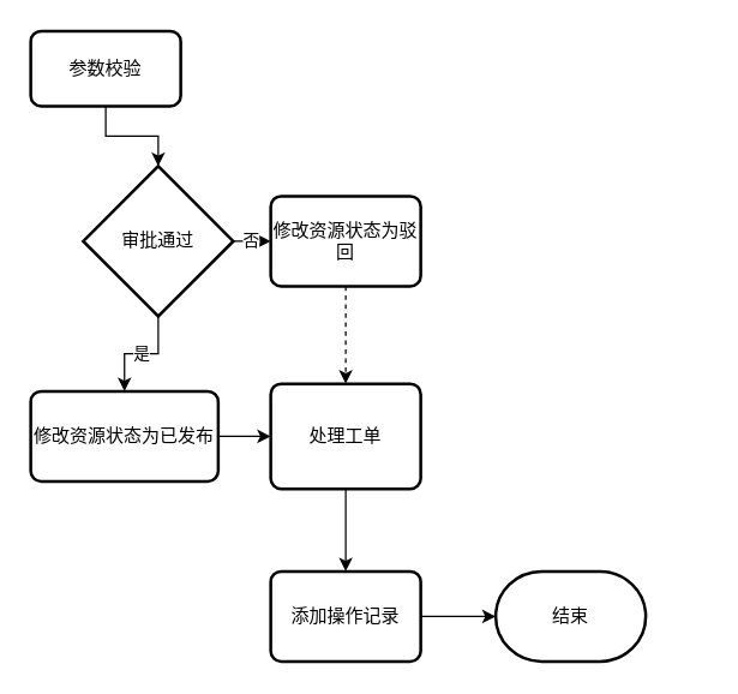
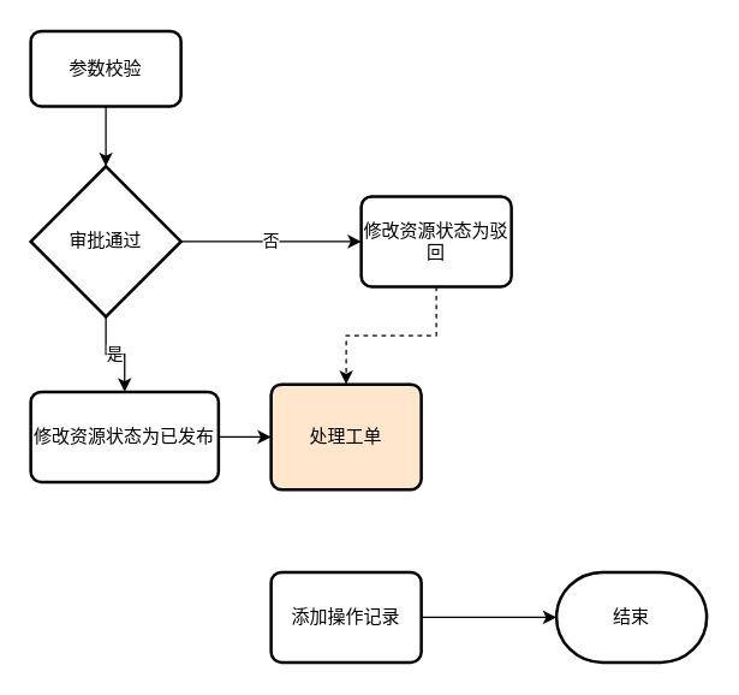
  <mxCell id="0" />
  <mxCell id="1" parent="0" />
  <mxCell id="2" value="" style="edgeStyle=orthogonalEdgeStyle;rounded=0;orthogonalLoop=1;jettySize=auto;html=1;" edge="1" parent="1" source="3" target="6"><mxGeometry relative="1" as="geometry" /></mxCell>
  <mxCell id="3" value="参数校验" style="rounded=1;whiteSpace=wrap;html=1;absoluteArcSize=1;arcSize=14;strokeWidth=2;" vertex="1" parent="1"><mxGeometry x="20" y="20" width="100" height="50" as="geometry" /></mxCell>
  <mxCell id="4" value="是" style="edgeStyle=orthogonalEdgeStyle;rounded=0;orthogonalLoop=1;jettySize=auto;html=1;" edge="1" parent="1" source="6" target="8"><mxGeometry relative="1" as="geometry" /></mxCell>
  <mxCell id="5" value="否" style="edgeStyle=orthogonalEdgeStyle;rounded=0;orthogonalLoop=1;jettySize=auto;html=1;" edge="1" parent="1" source="6" target="10"><mxGeometry relative="1" as="geometry" /></mxCell>
- <mxCell id="6" value="审批通过" style="strokeWidth=2;html=1;shape=mxgraph.flowchart.decision;whiteSpace=wrap;" vertex="1" parent="1"><mxGeometry x="55" y="110" width="100" height="100" as="geometry" /></mxCell>
+ <mxCell id="6" value="审批通过" style="strokeWidth=2;html=1;shape=mxgraph.flowchart.decision;whiteSpace=wrap;" vertex="1" parent="1"><mxGeometry x="20" y="110" width="100" height="100" as="geometry" /></mxCell>
  <mxCell id="7" value="" style="edgeStyle=orthogonalEdgeStyle;rounded=0;orthogonalLoop=1;jettySize=auto;html=1;" edge="1" parent="1" source="8" target="12"><mxGeometry relative="1" as="geometry" /></mxCell>
  <mxCell id="8" value="修改资源状态为已发布" style="rounded=1;whiteSpace=wrap;html=1;absoluteArcSize=1;arcSize=14;strokeWidth=2;" vertex="1" parent="1"><mxGeometry x="20" y="260" width="125" height="60" as="geometry" /></mxCell>
  <mxCell id="9" value="" style="edgeStyle=orthogonalEdgeStyle;rounded=0;orthogonalLoop=1;jettySize=auto;html=1;dashed=1;" edge="1" parent="1" source="10" target="12"><mxGeometry relative="1" as="geometry" /></mxCell>
- <mxCell id="10" value="修改资源状态为驳回" style="rounded=1;whiteSpace=wrap;html=1;absoluteArcSize=1;arcSize=14;strokeWidth=2;" vertex="1" parent="1"><mxGeometry x="180" y="130" width="100" height="60" as="geometry" /></mxCell>
- <mxCell id="11" style="edgeStyle=orthogonalEdgeStyle;rounded=0;orthogonalLoop=1;jettySize=auto;html=1;" edge="1" parent="1" source="12" target="14"><mxGeometry relative="1" as="geometry"><Array as="points"><mxPoint x="230" y="398" /></Array></mxGeometry></mxCell>
- <mxCell id="12" value="处理工单" style="rounded=1;whiteSpace=wrap;html=1;absoluteArcSize=1;arcSize=14;strokeWidth=2;" vertex="1" parent="1"><mxGeometry x="180" y="255" width="100" height="70" as="geometry" /></mxCell>
+ <mxCell id="10" value="修改资源状态为驳回" style="rounded=1;whiteSpace=wrap;html=1;absoluteArcSize=1;arcSize=14;strokeWidth=2;" vertex="1" parent="1"><mxGeometry x="240" y="130" width="100" height="60" as="geometry" /></mxCell>
+ <mxCell id="12" value="处理工单" style="rounded=1;whiteSpace=wrap;html=1;absoluteArcSize=1;arcSize=14;strokeWidth=2;fillColor=#ffe6cc;" vertex="1" parent="1"><mxGeometry x="180" y="255" width="100" height="70" as="geometry" /></mxCell>
  <mxCell id="13" value="" style="edgeStyle=orthogonalEdgeStyle;rounded=0;orthogonalLoop=1;jettySize=auto;html=1;" edge="1" parent="1" source="14" target="15"><mxGeometry relative="1" as="geometry" /></mxCell>
  <mxCell id="14" value="添加操作记录" style="rounded=1;whiteSpace=wrap;html=1;absoluteArcSize=1;arcSize=14;strokeWidth=2;" vertex="1" parent="1"><mxGeometry x="180" y="380" width="100" height="60" as="geometry" /></mxCell>
- <mxCell id="15" value="结束" style="strokeWidth=2;html=1;shape=mxgraph.flowchart.terminator;whiteSpace=wrap;" vertex="1" parent="1"><mxGeometry x="330" y="380" width="100" height="60" as="geometry" /></mxCell>
+ <mxCell id="15" value="结束" style="strokeWidth=2;html=1;shape=mxgraph.flowchart.terminator;whiteSpace=wrap;" vertex="1" parent="1"><mxGeometry x="370" y="380" width="100" height="60" as="geometry" /></mxCell>
